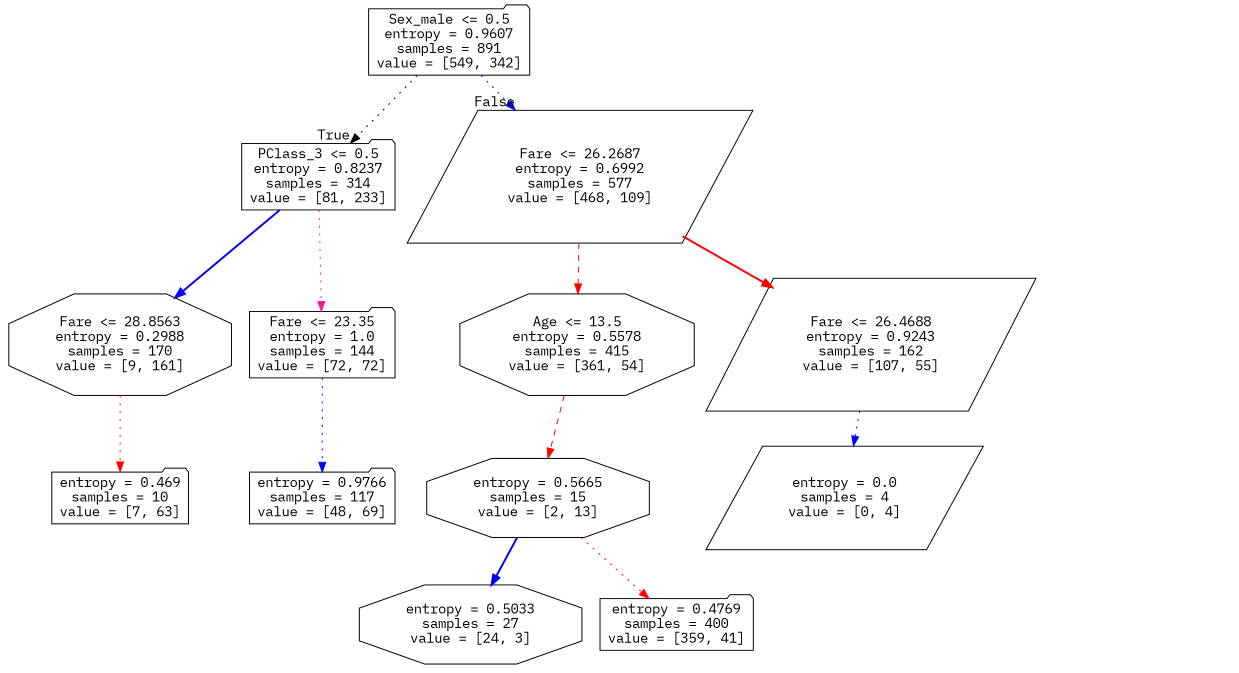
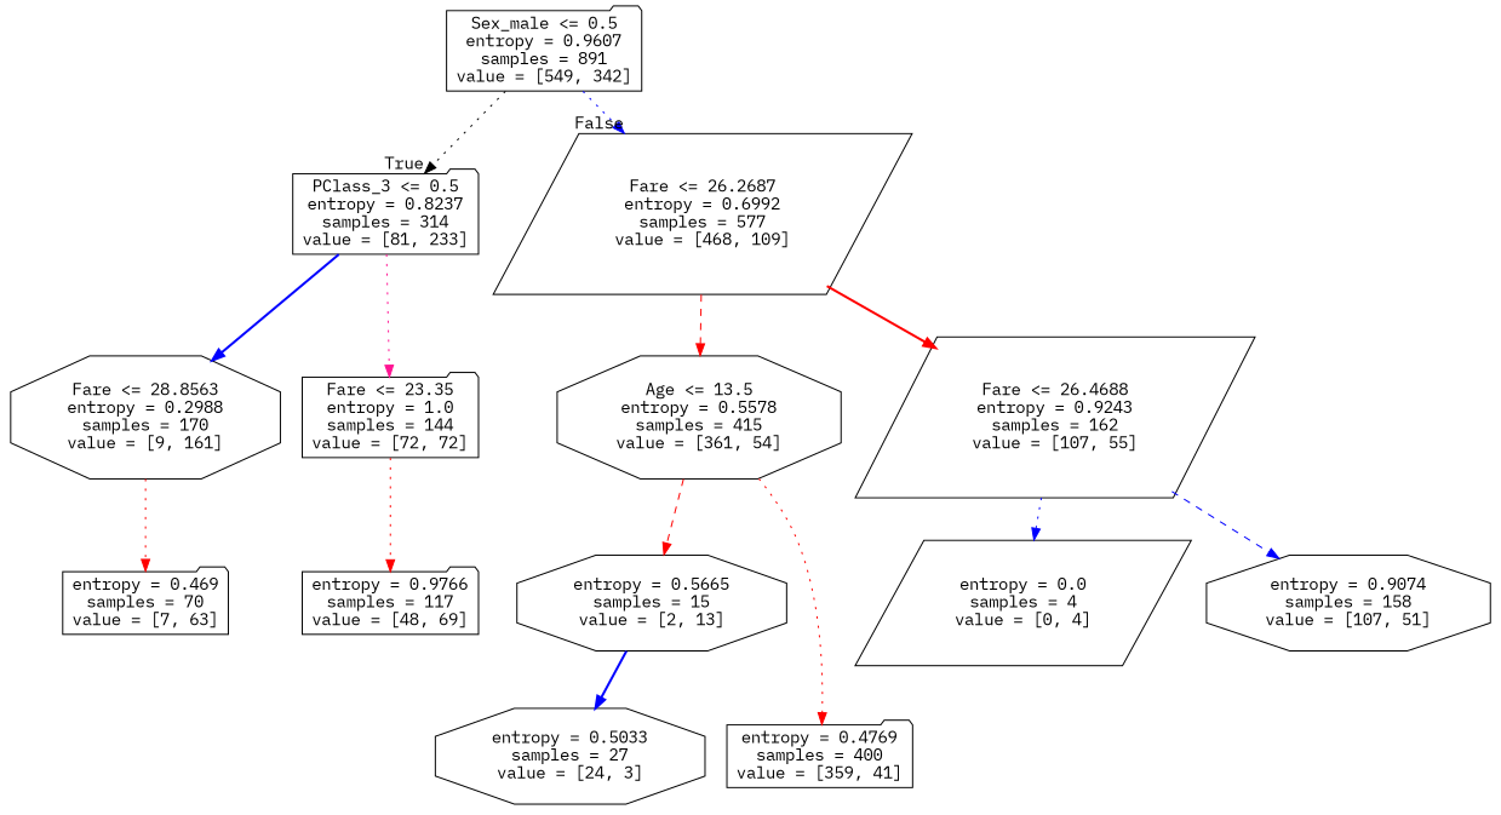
  digraph {
    fontname="IBM Plex Mono"
    node [fontname="IBM Plex Mono" shape=folder]
    edge [color=red fontname="IBM Plex Mono" style=dotted]
    n1 [label="Sex_male <= 0.5\nentropy = 0.9607\nsamples = 891\nvalue = [549, 342]"]
    n2 [label="PClass_3 <= 0.5\nentropy = 0.8237\nsamples = 314\nvalue = [81, 233]"]
    n3 [label="Fare <= 26.2687\nentropy = 0.6992\nsamples = 577\nvalue = [468, 109]" shape=parallelogram]
    n4 [label="Fare <= 28.8563\nentropy = 0.2988\nsamples = 170\nvalue = [9, 161]" shape=octagon]
    n5 [label="Fare <= 23.35\nentropy = 1.0\nsamples = 144\nvalue = [72, 72]"]
    n6 [label="Age <= 13.5\nentropy = 0.5578\nsamples = 415\nvalue = [361, 54]" shape=octagon]
    n7 [label="Fare <= 26.4688\nentropy = 0.9243\nsamples = 162\nvalue = [107, 55]" shape=parallelogram]
-   n8 [label="entropy = 0.469\nsamples = 10\nvalue = [7, 63]"]
+   n8 [label="entropy = 0.469\nsamples = 70\nvalue = [7, 63]"]
    n9 [label="entropy = 0.9766\nsamples = 117\nvalue = [48, 69]"]
    n10 [label="entropy = 0.5033\nsamples = 27\nvalue = [24, 3]" shape=octagon]
    n11 [label="entropy = 0.5665\nsamples = 15\nvalue = [2, 13]" shape=octagon]
    n12 [label="entropy = 0.4769\nsamples = 400\nvalue = [359, 41]"]
    n13 [label="entropy = 0.0\nsamples = 4\nvalue = [0, 4]" shape=parallelogram]
+   n14 [label="entropy = 0.9074\nsamples = 158\nvalue = [107, 51]" shape=octagon]
    n1 -> n2 [color=black headlabel=True labelangle=45 labeldistance=2.5]
    n1 -> n3 [color=blue headlabel=False labelangle=-45 labeldistance=2.5]
    n2 -> n4 [color=blue style=bold]
    n2 -> n5 [color=deeppink]
    n3 -> n6 [style=dashed]
    n3 -> n7 [style=bold]
    n4 -> n8
-   n5 -> n9 [color=blue]
+   n5 -> n9
    n6 -> n11 [style=dashed]
-   n11 -> n12
+   n6 -> n12
    n7 -> n13 [color=blue]
+   n7 -> n14 [color=blue style=dashed]
    n11 -> n10 [color=blue style=bold]
  }
